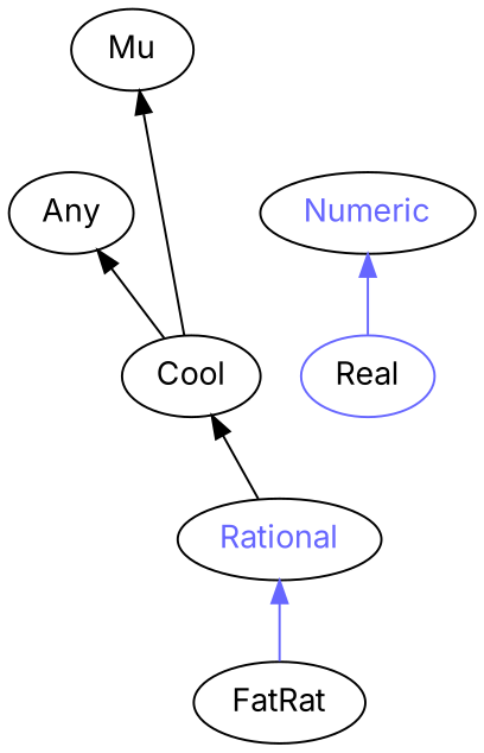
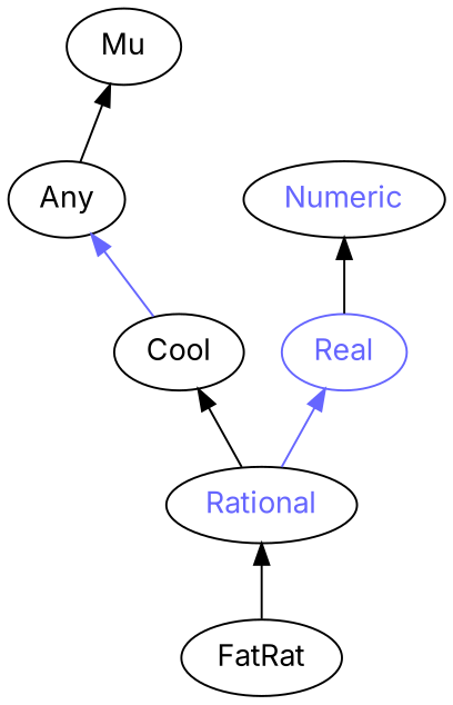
  digraph {
    bgcolor="#FFFFFF"
    fontname=Inter
    rankdir=BT
    splines=polyline
    node [color="#000000" fontcolor="#000000" fontname=Inter]
    edge [color="#000000" fontname=Inter]
    Rational [fontcolor="#6666FF"]
    FatRat
    Cool
    Any
-   Real [color="#6666FF"]
+   Real [color="#6666FF" fontcolor="#6666FF"]
    Mu
    Numeric [fontcolor="#6666FF"]
    Rational -> Cool
-   FatRat -> Rational [color="#6666FF"]
-   Cool -> Any
-   Cool -> Mu
-   Real -> Numeric [color="#6666FF"]
+   Rational -> Real [color="#6666FF"]
+   FatRat -> Rational
+   Cool -> Any [color="#6666FF"]
+   Any -> Mu
+   Real -> Numeric
  }
